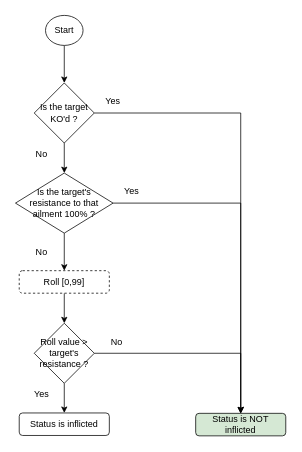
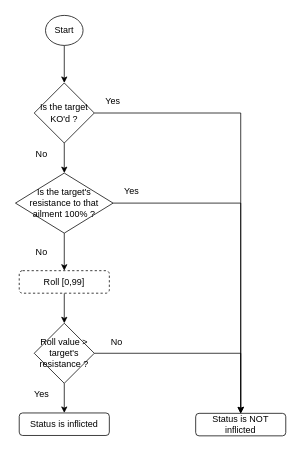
  <mxCell id="0" />
  <mxCell id="1" parent="0" />
  <mxCell id="2" style="edgeStyle=orthogonalEdgeStyle;rounded=0;orthogonalLoop=1;jettySize=auto;html=1;exitX=0.5;exitY=1;exitDx=0;exitDy=0;entryX=0.5;entryY=0;entryDx=0;entryDy=0;" edge="1" parent="1" source="3" target="6"><mxGeometry relative="1" as="geometry" /></mxCell>
  <mxCell id="3" value="Start" style="ellipse;whiteSpace=wrap;html=1;aspect=fixed;" vertex="1" parent="1"><mxGeometry x="60" y="20" width="50" height="40" as="geometry" /></mxCell>
  <mxCell id="4" style="edgeStyle=orthogonalEdgeStyle;rounded=0;orthogonalLoop=1;jettySize=auto;html=1;exitX=0.5;exitY=1;exitDx=0;exitDy=0;entryX=0.5;entryY=0;entryDx=0;entryDy=0;" edge="1" parent="1" source="6" target="9"><mxGeometry relative="1" as="geometry" /></mxCell>
  <mxCell id="5" style="edgeStyle=orthogonalEdgeStyle;rounded=0;orthogonalLoop=1;jettySize=auto;html=1;exitX=1;exitY=0.5;exitDx=0;exitDy=0;entryX=0.5;entryY=0;entryDx=0;entryDy=0;" edge="1" parent="1" source="6" target="16"><mxGeometry relative="1" as="geometry" /></mxCell>
  <mxCell id="6" value="Is the target KO'd ?" style="rhombus;whiteSpace=wrap;html=1;" vertex="1" parent="1"><mxGeometry x="45" y="110" width="80" height="80" as="geometry" /></mxCell>
  <mxCell id="7" style="edgeStyle=orthogonalEdgeStyle;rounded=0;orthogonalLoop=1;jettySize=auto;html=1;exitX=0.5;exitY=1;exitDx=0;exitDy=0;entryX=0.5;entryY=0;entryDx=0;entryDy=0;" edge="1" parent="1" source="9" target="11"><mxGeometry relative="1" as="geometry" /></mxCell>
  <mxCell id="8" style="edgeStyle=orthogonalEdgeStyle;rounded=0;orthogonalLoop=1;jettySize=auto;html=1;exitX=1;exitY=0.5;exitDx=0;exitDy=0;entryX=0.5;entryY=0;entryDx=0;entryDy=0;" edge="1" parent="1" source="9" target="16"><mxGeometry relative="1" as="geometry" /></mxCell>
  <mxCell id="9" value="Is the target's resistance to that ailment 100% ?" style="rhombus;whiteSpace=wrap;html=1;" vertex="1" parent="1"><mxGeometry x="20" y="230" width="130" height="80" as="geometry" /></mxCell>
  <mxCell id="10" style="edgeStyle=orthogonalEdgeStyle;rounded=0;orthogonalLoop=1;jettySize=auto;html=1;exitX=0.5;exitY=1;exitDx=0;exitDy=0;entryX=0.5;entryY=0;entryDx=0;entryDy=0;" edge="1" parent="1" source="11" target="14"><mxGeometry relative="1" as="geometry" /></mxCell>
  <mxCell id="11" value="Roll [0,99]" style="rounded=1;whiteSpace=wrap;html=1;dashed=1;" vertex="1" parent="1"><mxGeometry x="25" y="360" width="120" height="30" as="geometry" /></mxCell>
  <mxCell id="12" style="edgeStyle=orthogonalEdgeStyle;rounded=0;orthogonalLoop=1;jettySize=auto;html=1;exitX=0.5;exitY=1;exitDx=0;exitDy=0;entryX=0.5;entryY=0;entryDx=0;entryDy=0;" edge="1" parent="1" source="14" target="15"><mxGeometry relative="1" as="geometry" /></mxCell>
  <mxCell id="13" style="edgeStyle=orthogonalEdgeStyle;rounded=0;orthogonalLoop=1;jettySize=auto;html=1;exitX=1;exitY=0.5;exitDx=0;exitDy=0;entryX=0.5;entryY=0;entryDx=0;entryDy=0;" edge="1" parent="1" source="14" target="16"><mxGeometry relative="1" as="geometry" /></mxCell>
  <mxCell id="14" value="Roll value &amp;gt; target's resistance ?" style="rhombus;whiteSpace=wrap;html=1;" vertex="1" parent="1"><mxGeometry x="45" y="430" width="80" height="80" as="geometry" /></mxCell>
  <mxCell id="15" value="Status is inflicted" style="rounded=1;whiteSpace=wrap;html=1;" vertex="1" parent="1"><mxGeometry x="25" y="549.5" width="120" height="30" as="geometry" /></mxCell>
- <mxCell id="16" value="Status is NOT inflicted" style="rounded=1;whiteSpace=wrap;html=1;fillColor=#d5e8d4;" vertex="1" parent="1"><mxGeometry x="260" y="550" width="120" height="30" as="geometry" /></mxCell>
+ <mxCell id="16" value="Status is NOT inflicted" style="rounded=1;whiteSpace=wrap;html=1;" vertex="1" parent="1"><mxGeometry x="260" y="550" width="120" height="30" as="geometry" /></mxCell>
  <mxCell id="17" value="Yes" style="text;html=1;align=center;verticalAlign=middle;whiteSpace=wrap;rounded=0;" vertex="1" parent="1"><mxGeometry x="120" y="120" width="60" height="30" as="geometry" /></mxCell>
  <mxCell id="18" value="Yes" style="text;html=1;align=center;verticalAlign=middle;whiteSpace=wrap;rounded=0;" vertex="1" parent="1"><mxGeometry x="145" y="240" width="60" height="30" as="geometry" /></mxCell>
  <mxCell id="19" value="Yes" style="text;html=1;align=center;verticalAlign=middle;whiteSpace=wrap;rounded=0;" vertex="1" parent="1"><mxGeometry x="25" y="510" width="60" height="30" as="geometry" /></mxCell>
  <mxCell id="20" value="No" style="text;html=1;align=center;verticalAlign=middle;whiteSpace=wrap;rounded=0;" vertex="1" parent="1"><mxGeometry x="25" y="190" width="60" height="30" as="geometry" /></mxCell>
  <mxCell id="21" value="No" style="text;html=1;align=center;verticalAlign=middle;whiteSpace=wrap;rounded=0;" vertex="1" parent="1"><mxGeometry x="25" y="320" width="60" height="30" as="geometry" /></mxCell>
  <mxCell id="22" value="No" style="text;html=1;align=center;verticalAlign=middle;whiteSpace=wrap;rounded=0;" vertex="1" parent="1"><mxGeometry x="125" y="440" width="60" height="30" as="geometry" /></mxCell>
